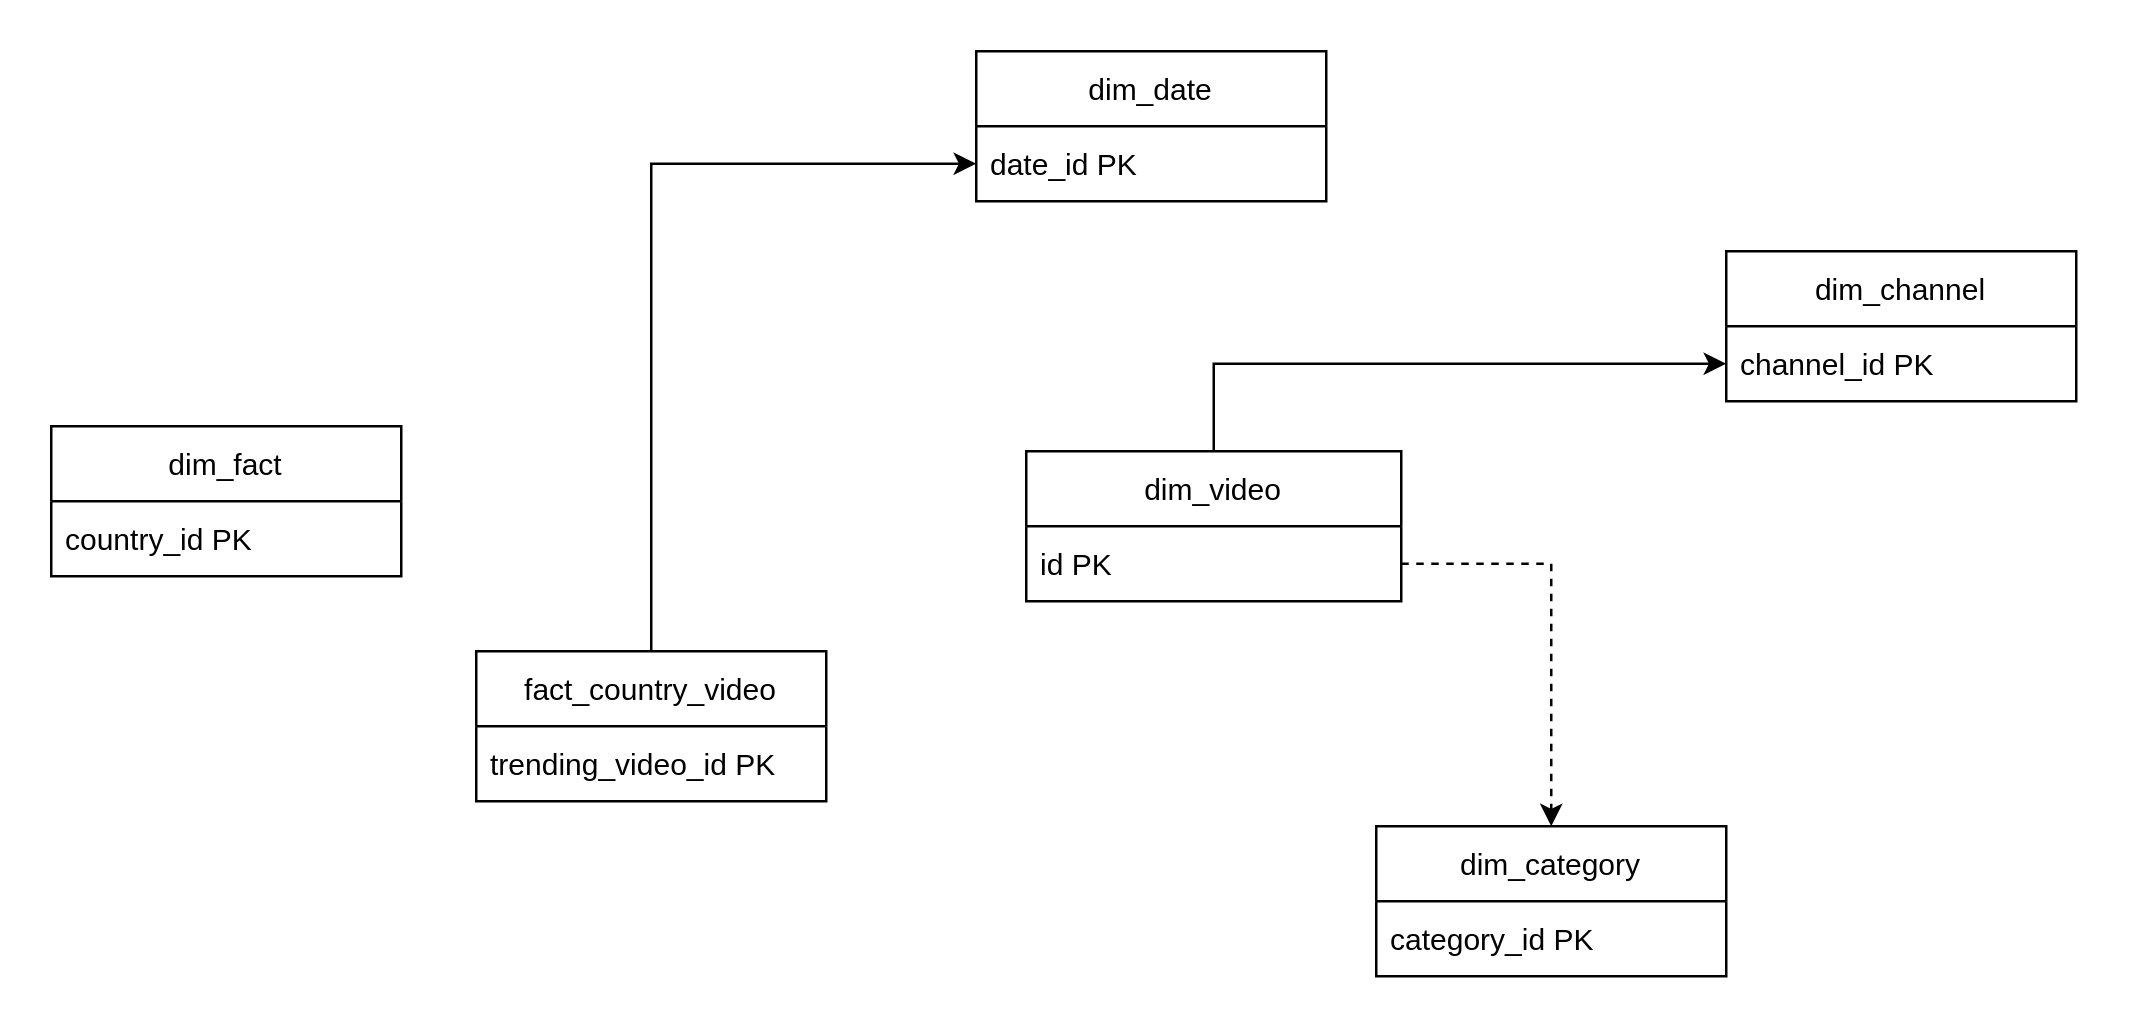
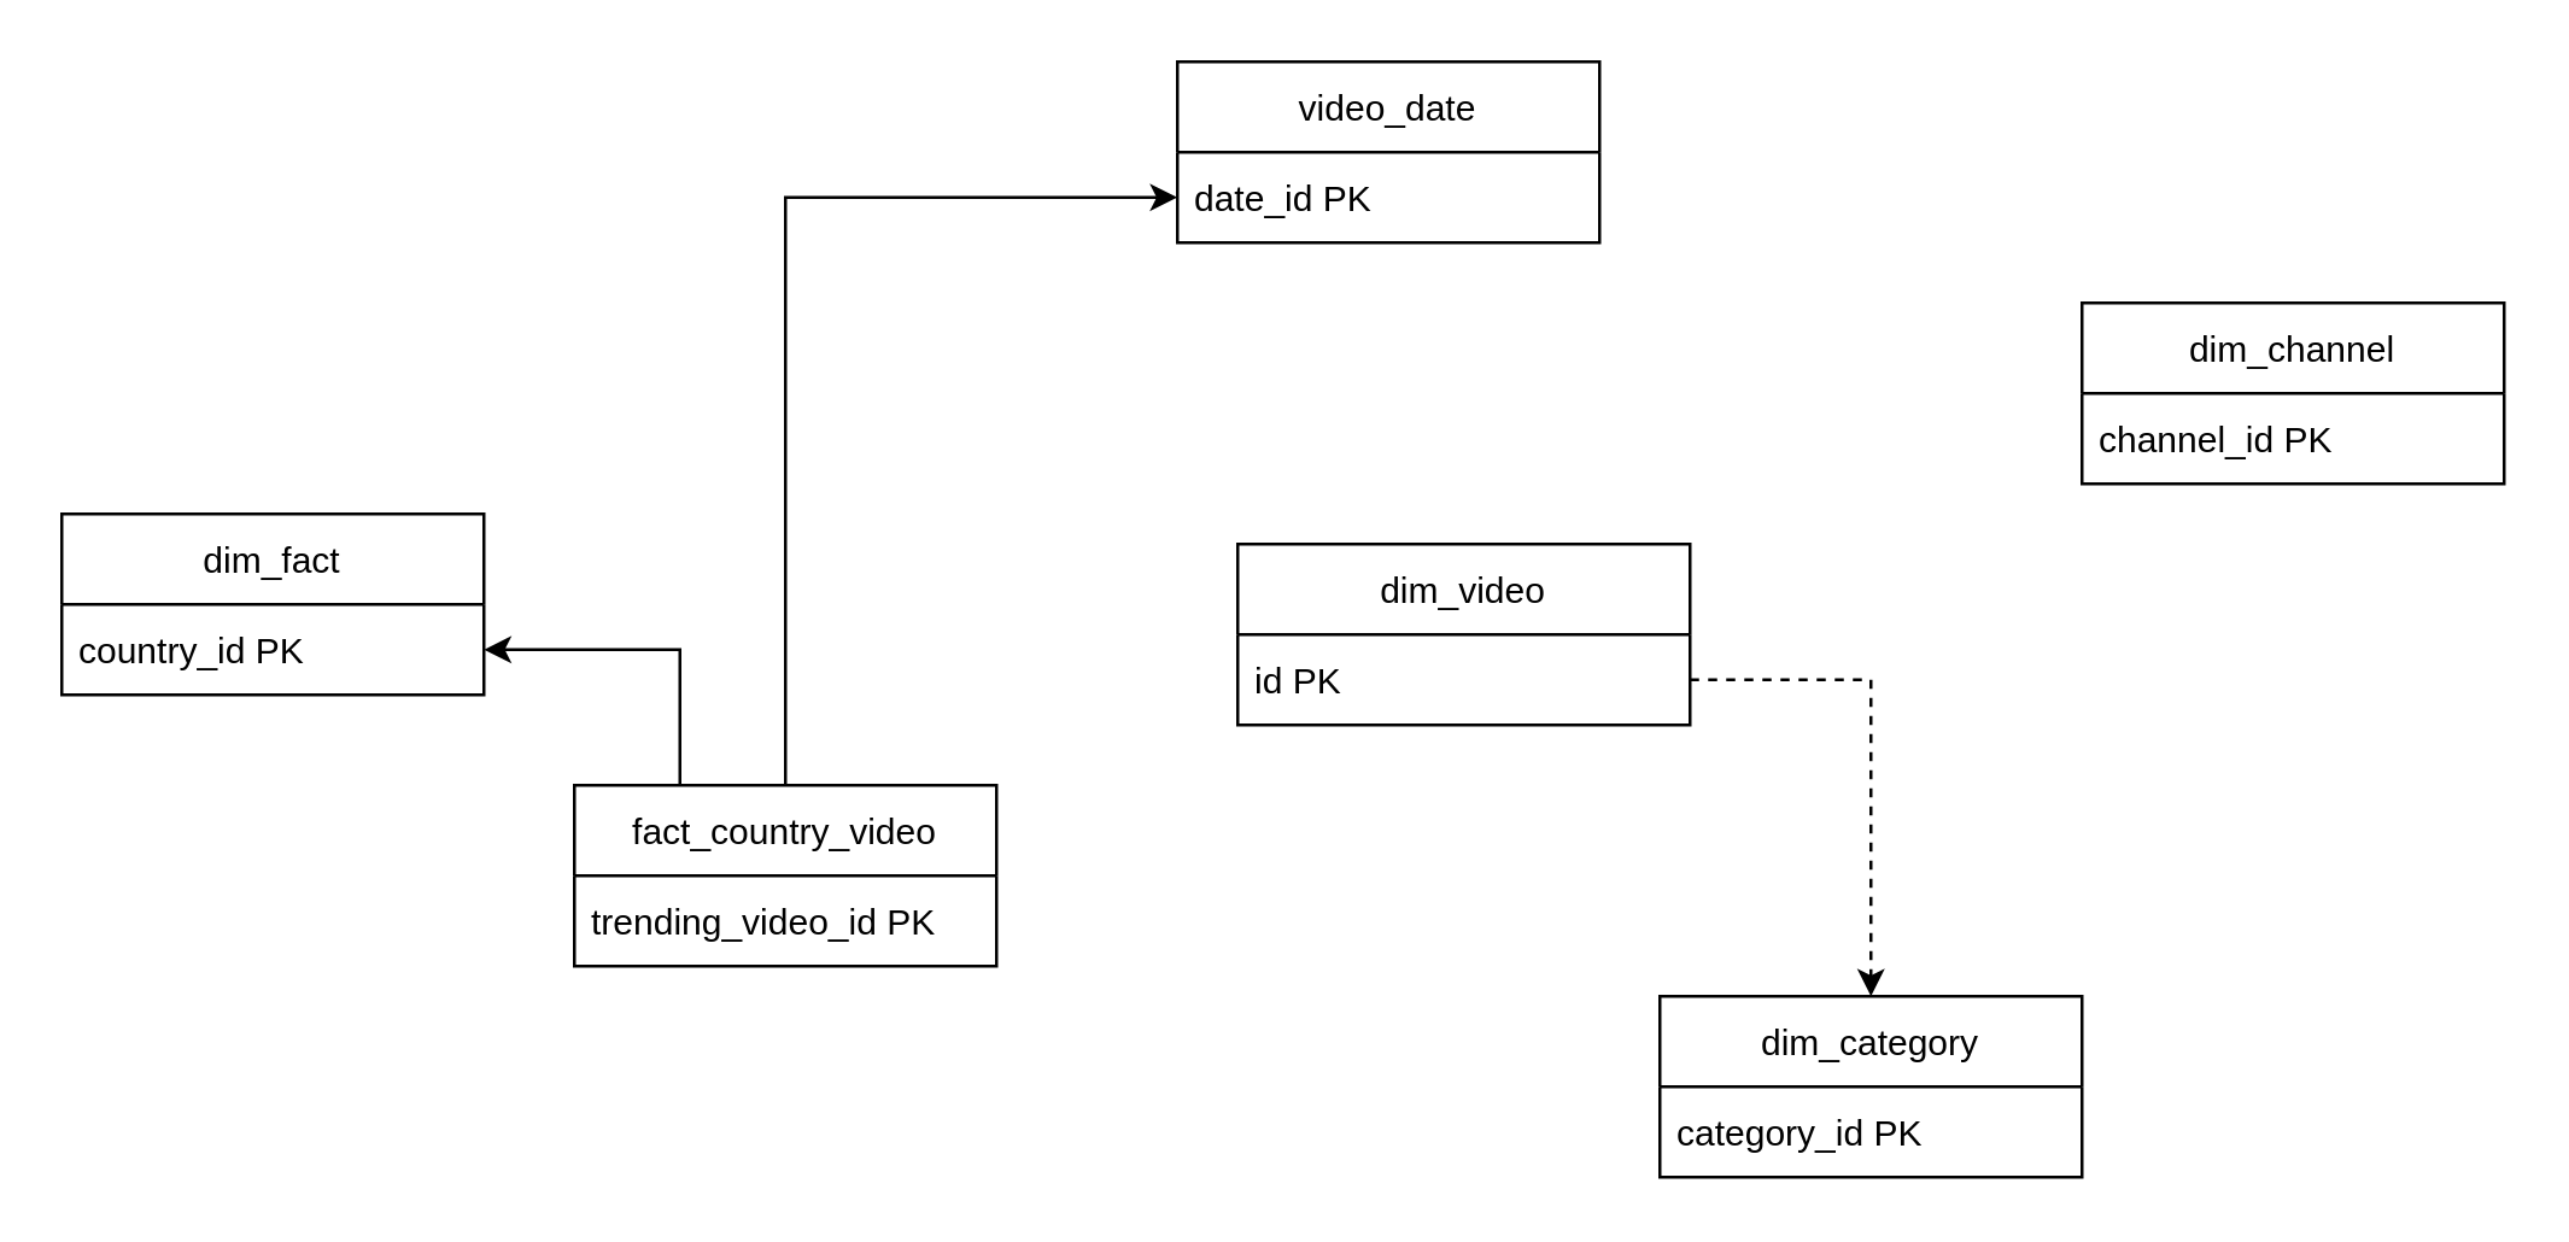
  <mxCell id="0" />
  <mxCell id="1" parent="0" />
  <mxCell id="2" value="dim_category" style="swimlane;fontStyle=0;childLayout=stackLayout;horizontal=1;startSize=30;horizontalStack=0;resizeParent=1;resizeParentMax=0;resizeLast=0;collapsible=1;marginBottom=0;" vertex="1" parent="1"><mxGeometry x="550" y="330" width="140" height="60" as="geometry" /></mxCell>
  <mxCell id="3" value="category_id PK" style="text;strokeColor=none;fillColor=none;align=left;verticalAlign=middle;spacingLeft=4;spacingRight=4;overflow=hidden;points=[[0,0.5],[1,0.5]];portConstraint=eastwest;rotatable=0;" vertex="1" parent="2"><mxGeometry y="30" width="140" height="30" as="geometry" /></mxCell>
  <mxCell id="4" value="dim_video" style="swimlane;fontStyle=0;childLayout=stackLayout;horizontal=1;startSize=30;horizontalStack=0;resizeParent=1;resizeParentMax=0;resizeLast=0;collapsible=1;marginBottom=0;" vertex="1" parent="1"><mxGeometry x="410" y="180" width="150" height="60" as="geometry" /></mxCell>
  <mxCell id="5" value="id PK" style="text;strokeColor=none;fillColor=none;align=left;verticalAlign=middle;spacingLeft=4;spacingRight=4;overflow=hidden;points=[[0,0.5],[1,0.5]];portConstraint=eastwest;rotatable=0;" vertex="1" parent="4"><mxGeometry y="30" width="150" height="30" as="geometry" /></mxCell>
  <mxCell id="6" value="dim_channel" style="swimlane;fontStyle=0;childLayout=stackLayout;horizontal=1;startSize=30;horizontalStack=0;resizeParent=1;resizeParentMax=0;resizeLast=0;collapsible=1;marginBottom=0;" vertex="1" parent="1"><mxGeometry x="690" y="100" width="140" height="60" as="geometry" /></mxCell>
  <mxCell id="7" value="channel_id PK" style="text;strokeColor=none;fillColor=none;align=left;verticalAlign=middle;spacingLeft=4;spacingRight=4;overflow=hidden;points=[[0,0.5],[1,0.5]];portConstraint=eastwest;rotatable=0;" vertex="1" parent="6"><mxGeometry y="30" width="140" height="30" as="geometry" /></mxCell>
  <mxCell id="8" style="edgeStyle=orthogonalEdgeStyle;rounded=0;orthogonalLoop=1;jettySize=auto;html=1;entryX=0;entryY=0.5;entryDx=0;entryDy=0;" edge="1" parent="1" source="9" target="17"><mxGeometry relative="1" as="geometry"><mxPoint x="390" y="95" as="targetPoint" /></mxGeometry></mxCell>
  <mxCell id="9" value="fact_country_video" style="swimlane;fontStyle=0;childLayout=stackLayout;horizontal=1;startSize=30;horizontalStack=0;resizeParent=1;resizeParentMax=0;resizeLast=0;collapsible=1;marginBottom=0;" vertex="1" parent="1"><mxGeometry x="190" y="260" width="140" height="60" as="geometry" /></mxCell>
  <mxCell id="10" value="trending_video_id PK" style="text;strokeColor=none;fillColor=none;align=left;verticalAlign=middle;spacingLeft=4;spacingRight=4;overflow=hidden;points=[[0,0.5],[1,0.5]];portConstraint=eastwest;rotatable=0;" vertex="1" parent="9"><mxGeometry y="30" width="140" height="30" as="geometry" /></mxCell>
  <mxCell id="11" value="dim_fact" style="swimlane;fontStyle=0;childLayout=stackLayout;horizontal=1;startSize=30;horizontalStack=0;resizeParent=1;resizeParentMax=0;resizeLast=0;collapsible=1;marginBottom=0;" vertex="1" parent="1"><mxGeometry x="20" y="170" width="140" height="60" as="geometry" /></mxCell>
  <mxCell id="12" value="country_id PK" style="text;strokeColor=none;fillColor=none;align=left;verticalAlign=middle;spacingLeft=4;spacingRight=4;overflow=hidden;points=[[0,0.5],[1,0.5]];portConstraint=eastwest;rotatable=0;" vertex="1" parent="11"><mxGeometry y="30" width="140" height="30" as="geometry" /></mxCell>
- <mxCell id="13" style="edgeStyle=orthogonalEdgeStyle;rounded=0;orthogonalLoop=1;jettySize=auto;html=1;exitX=0.5;exitY=0;exitDx=0;exitDy=0;" edge="1" parent="1" source="4" target="7"><mxGeometry relative="1" as="geometry"><mxPoint x="680" y="275" as="sourcePoint" /><Array as="points"><mxPoint x="485" y="145" /></Array></mxGeometry></mxCell>
  <mxCell id="14" style="edgeStyle=orthogonalEdgeStyle;rounded=0;orthogonalLoop=1;jettySize=auto;html=1;entryX=0.5;entryY=0;entryDx=0;entryDy=0;exitX=1;exitY=0.5;exitDx=0;exitDy=0;dashed=1;" edge="1" parent="1" source="5" target="2"><mxGeometry relative="1" as="geometry"><mxPoint x="680" y="275" as="sourcePoint" /><mxPoint x="780" y="405" as="targetPoint" /></mxGeometry></mxCell>
- <mxCell id="16" value="dim_date" style="swimlane;fontStyle=0;childLayout=stackLayout;horizontal=1;startSize=30;horizontalStack=0;resizeParent=1;resizeParentMax=0;resizeLast=0;collapsible=1;marginBottom=0;" vertex="1" parent="1"><mxGeometry x="390" y="20" width="140" height="60" as="geometry" /></mxCell>
+ <mxCell id="15" style="edgeStyle=orthogonalEdgeStyle;rounded=0;orthogonalLoop=1;jettySize=auto;html=1;entryX=1;entryY=0.5;entryDx=0;entryDy=0;exitX=0.25;exitY=0;exitDx=0;exitDy=0;" edge="1" parent="1" source="9" target="12"><mxGeometry relative="1" as="geometry"><mxPoint x="270" y="345" as="sourcePoint" /><mxPoint x="160" y="245" as="targetPoint" /></mxGeometry></mxCell>
+ <mxCell id="16" value="video_date" style="swimlane;fontStyle=0;childLayout=stackLayout;horizontal=1;startSize=30;horizontalStack=0;resizeParent=1;resizeParentMax=0;resizeLast=0;collapsible=1;marginBottom=0;" vertex="1" parent="1"><mxGeometry x="390" y="20" width="140" height="60" as="geometry" /></mxCell>
  <mxCell id="17" value="date_id PK" style="text;strokeColor=none;fillColor=none;align=left;verticalAlign=middle;spacingLeft=4;spacingRight=4;overflow=hidden;points=[[0,0.5],[1,0.5]];portConstraint=eastwest;rotatable=0;" vertex="1" parent="16"><mxGeometry y="30" width="140" height="30" as="geometry" /></mxCell>
